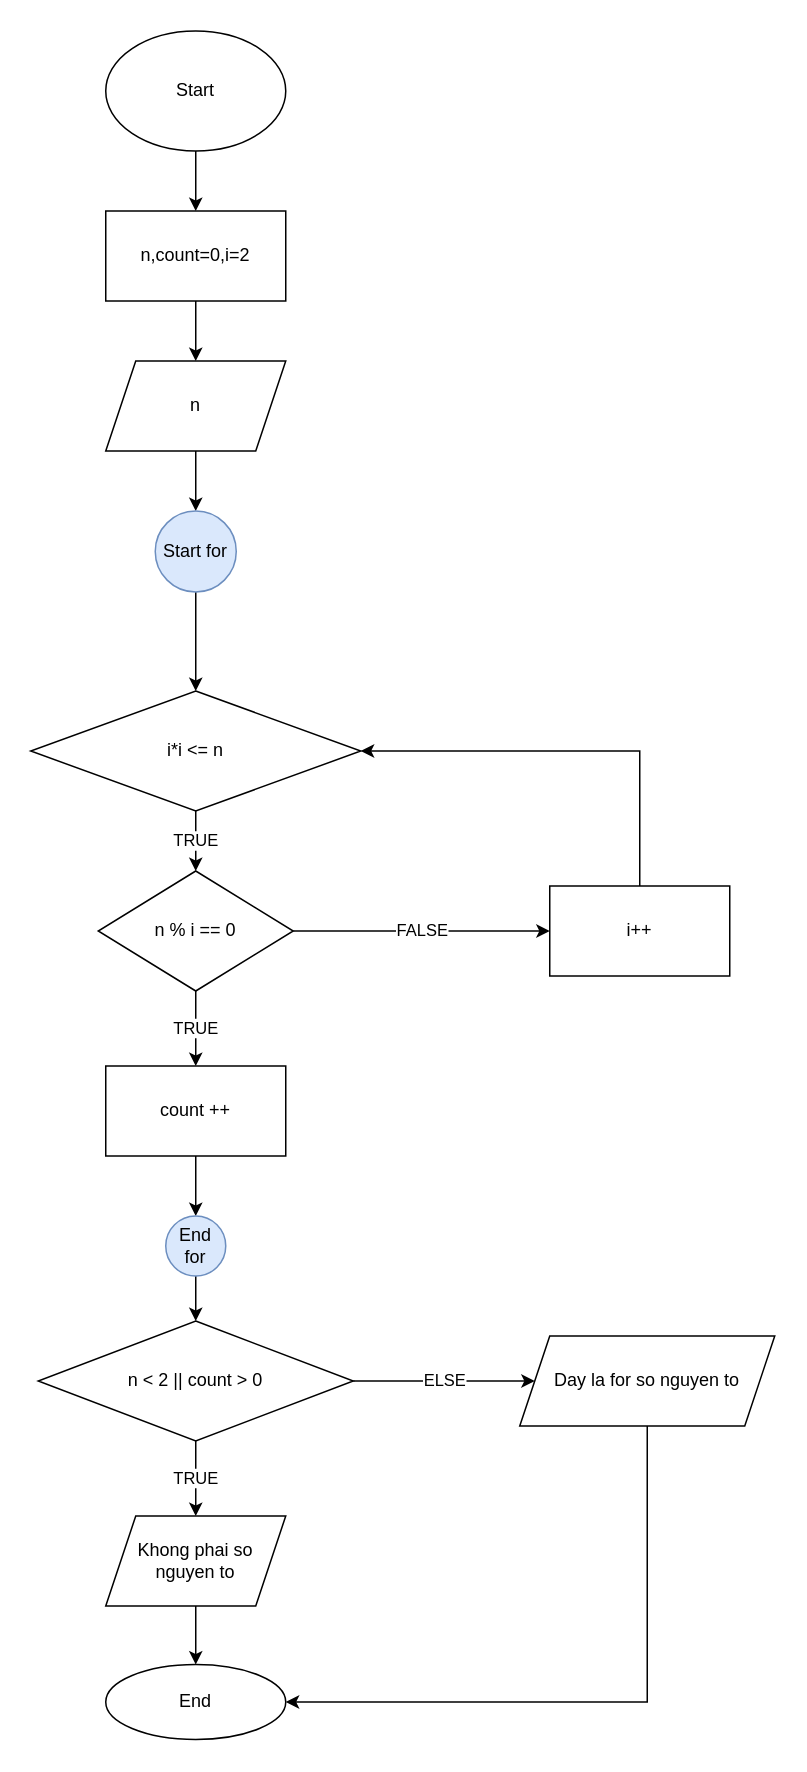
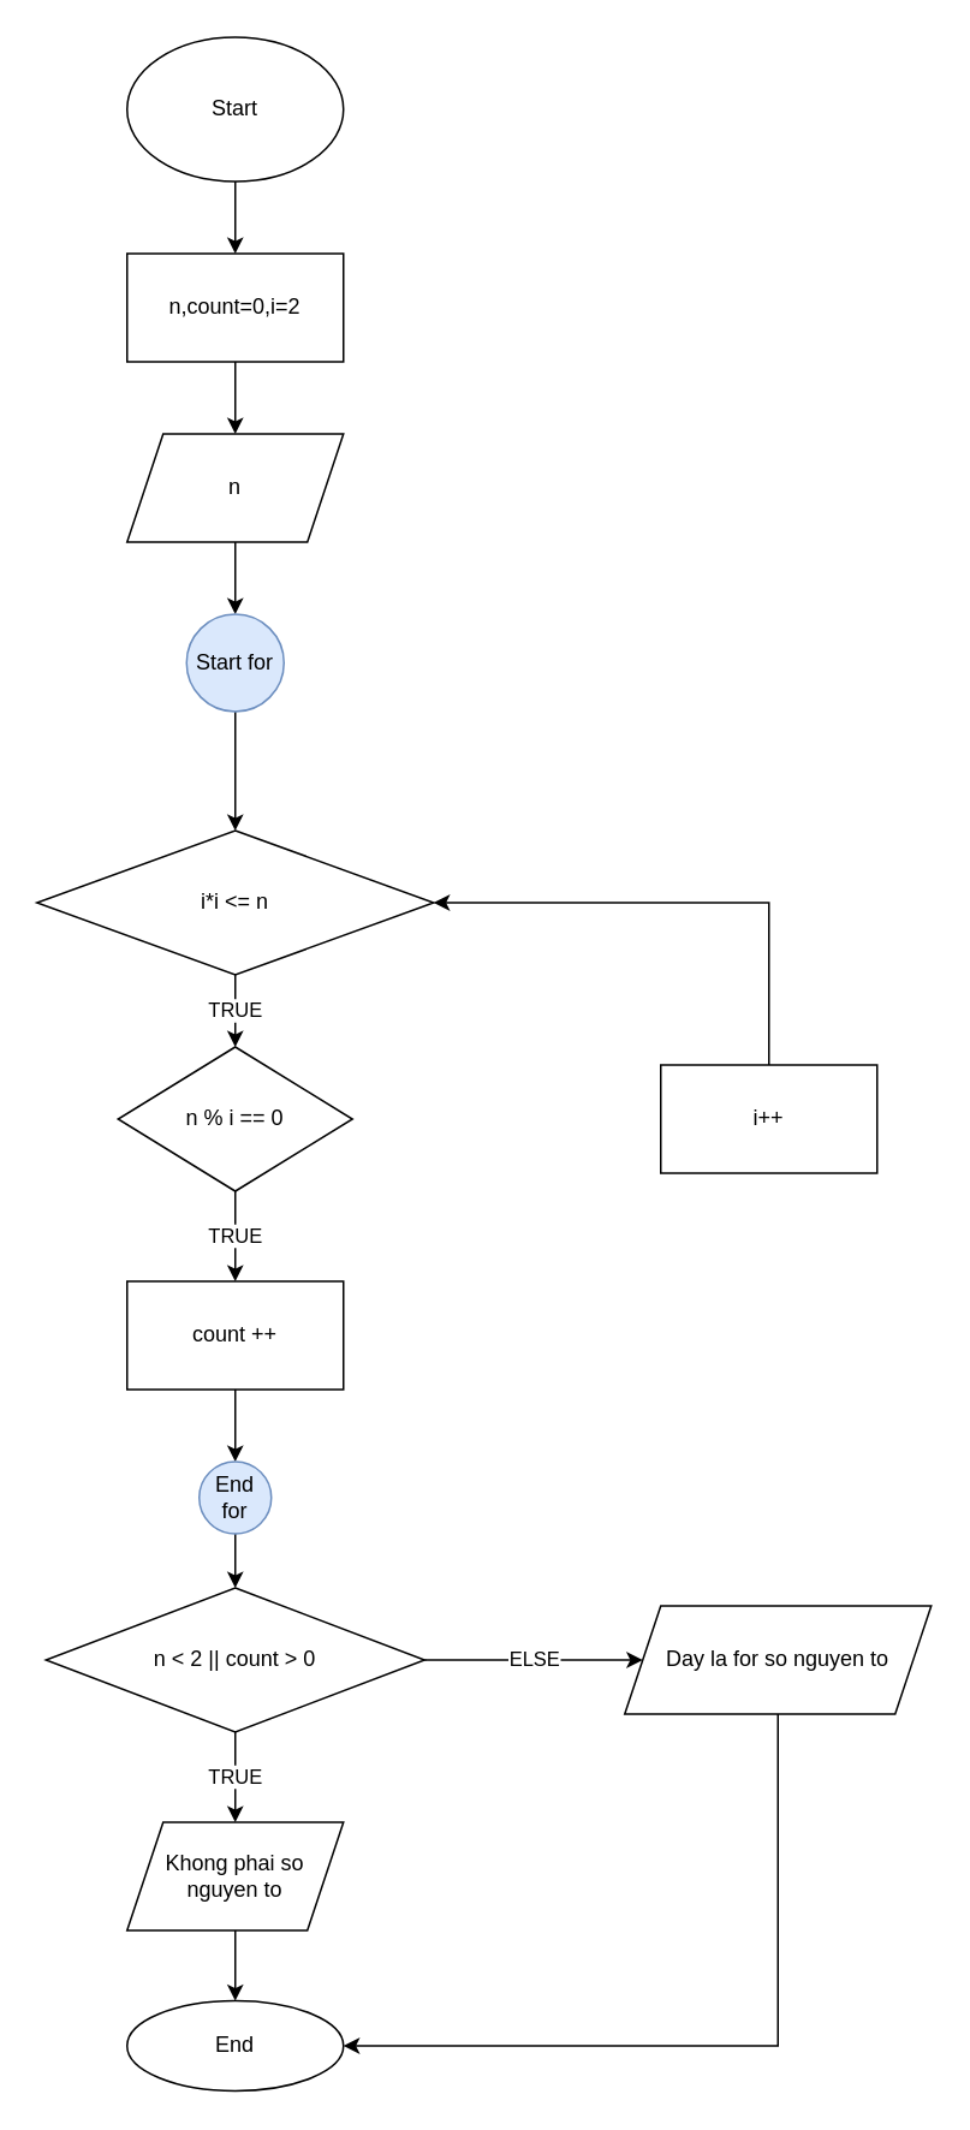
  <mxCell id="0" />
  <mxCell id="1" parent="0" />
  <mxCell id="2" value="" style="edgeStyle=orthogonalEdgeStyle;rounded=0;orthogonalLoop=1;jettySize=auto;html=1;" edge="1" parent="1" source="3" target="5"><mxGeometry relative="1" as="geometry" /></mxCell>
  <mxCell id="3" value="Start" style="ellipse;whiteSpace=wrap;html=1;" vertex="1" parent="1"><mxGeometry x="70" width="120" height="80" as="geometry" y="20" /></mxCell>
  <mxCell id="4" value="" style="edgeStyle=orthogonalEdgeStyle;rounded=0;orthogonalLoop=1;jettySize=auto;html=1;" edge="1" parent="1" source="5" target="9"><mxGeometry relative="1" as="geometry" /></mxCell>
  <mxCell id="5" value="n,count=0,i=2" style="rounded=0;whiteSpace=wrap;html=1;" vertex="1" parent="1"><mxGeometry x="70" y="140" width="120" height="60" as="geometry" /></mxCell>
  <mxCell id="6" value="TRUE" style="edgeStyle=orthogonalEdgeStyle;rounded=0;orthogonalLoop=1;jettySize=auto;html=1;" edge="1" parent="1" source="7" target="14"><mxGeometry relative="1" as="geometry" /></mxCell>
  <mxCell id="7" value="i*i &amp;lt;= n" style="rhombus;whiteSpace=wrap;html=1;" vertex="1" parent="1"><mxGeometry x="20" y="460" width="220" height="80" as="geometry" /></mxCell>
  <mxCell id="8" value="" style="edgeStyle=orthogonalEdgeStyle;rounded=0;orthogonalLoop=1;jettySize=auto;html=1;" edge="1" parent="1" source="9" target="11"><mxGeometry relative="1" as="geometry" /></mxCell>
  <mxCell id="9" value="n" style="shape=parallelogram;perimeter=parallelogramPerimeter;whiteSpace=wrap;html=1;fixedSize=1;" vertex="1" parent="1"><mxGeometry x="70" y="240" width="120" height="60" as="geometry" /></mxCell>
  <mxCell id="10" value="" style="edgeStyle=orthogonalEdgeStyle;rounded=0;orthogonalLoop=1;jettySize=auto;html=1;" edge="1" parent="1" source="11" target="7"><mxGeometry relative="1" as="geometry" /></mxCell>
  <mxCell id="11" value="Start for" style="ellipse;whiteSpace=wrap;html=1;aspect=fixed;fillColor=#dae8fc;strokeColor=#6c8ebf;" vertex="1" parent="1"><mxGeometry x="103" y="340" width="54" height="54" as="geometry" /></mxCell>
  <mxCell id="12" value="TRUE" style="edgeStyle=orthogonalEdgeStyle;rounded=0;orthogonalLoop=1;jettySize=auto;html=1;" edge="1" parent="1" source="14" target="16"><mxGeometry relative="1" as="geometry" /></mxCell>
- <mxCell id="13" value="FALSE" style="edgeStyle=orthogonalEdgeStyle;rounded=0;orthogonalLoop=1;jettySize=auto;html=1;exitX=1;exitY=0.5;exitDx=0;exitDy=0;entryX=0;entryY=0.5;entryDx=0;entryDy=0;" edge="1" parent="1" source="14" target="20"><mxGeometry relative="1" as="geometry" /></mxCell>
  <mxCell id="14" value="n % i == 0" style="rhombus;whiteSpace=wrap;html=1;" vertex="1" parent="1"><mxGeometry x="65" y="580" width="130" height="80" as="geometry" /></mxCell>
  <mxCell id="15" value="" style="edgeStyle=orthogonalEdgeStyle;rounded=0;orthogonalLoop=1;jettySize=auto;html=1;" edge="1" parent="1" source="16" target="18"><mxGeometry relative="1" as="geometry" /></mxCell>
  <mxCell id="16" value="count ++" style="rounded=0;whiteSpace=wrap;html=1;" vertex="1" parent="1"><mxGeometry x="70" y="710" width="120" height="60" as="geometry" /></mxCell>
  <mxCell id="17" value="" style="edgeStyle=orthogonalEdgeStyle;rounded=0;orthogonalLoop=1;jettySize=auto;html=1;" edge="1" parent="1" source="18" target="23"><mxGeometry relative="1" as="geometry" /></mxCell>
  <mxCell id="18" value="End for" style="ellipse;whiteSpace=wrap;html=1;aspect=fixed;fillColor=#dae8fc;strokeColor=#6c8ebf;" vertex="1" parent="1"><mxGeometry x="110" y="810" width="40" height="40" as="geometry" /></mxCell>
  <mxCell id="19" style="edgeStyle=orthogonalEdgeStyle;rounded=0;orthogonalLoop=1;jettySize=auto;html=1;exitX=0.5;exitY=0;exitDx=0;exitDy=0;entryX=1;entryY=0.5;entryDx=0;entryDy=0;" edge="1" parent="1" source="20" target="7"><mxGeometry relative="1" as="geometry" /></mxCell>
  <mxCell id="20" value="i++" style="rounded=0;whiteSpace=wrap;html=1;" vertex="1" parent="1"><mxGeometry x="366" y="590" width="120" height="60" as="geometry" /></mxCell>
  <mxCell id="21" value="TRUE" style="edgeStyle=orthogonalEdgeStyle;rounded=0;orthogonalLoop=1;jettySize=auto;html=1;" edge="1" parent="1" source="23" target="25"><mxGeometry relative="1" as="geometry" /></mxCell>
  <mxCell id="22" value="ELSE" style="edgeStyle=orthogonalEdgeStyle;rounded=0;orthogonalLoop=1;jettySize=auto;html=1;" edge="1" parent="1" source="23" target="28"><mxGeometry relative="1" as="geometry" /></mxCell>
  <mxCell id="23" value="n &amp;lt; 2 || count &amp;gt; 0" style="rhombus;whiteSpace=wrap;html=1;" vertex="1" parent="1"><mxGeometry x="25" y="880" width="210" height="80" as="geometry" /></mxCell>
  <mxCell id="24" value="" style="edgeStyle=orthogonalEdgeStyle;rounded=0;orthogonalLoop=1;jettySize=auto;html=1;" edge="1" parent="1" source="25" target="26"><mxGeometry relative="1" as="geometry" /></mxCell>
  <mxCell id="25" value="Khong phai so nguyen to" style="shape=parallelogram;perimeter=parallelogramPerimeter;whiteSpace=wrap;html=1;fixedSize=1;" vertex="1" parent="1"><mxGeometry x="70" y="1010" width="120" height="60" as="geometry" /></mxCell>
  <mxCell id="26" value="End" style="ellipse;whiteSpace=wrap;html=1;" vertex="1" parent="1"><mxGeometry x="70" y="1109" width="120" height="50" as="geometry" /></mxCell>
  <mxCell id="27" style="edgeStyle=orthogonalEdgeStyle;rounded=0;orthogonalLoop=1;jettySize=auto;html=1;exitX=0.5;exitY=1;exitDx=0;exitDy=0;entryX=1;entryY=0.5;entryDx=0;entryDy=0;" edge="1" parent="1" source="28" target="26"><mxGeometry relative="1" as="geometry" /></mxCell>
  <mxCell id="28" value="Day la for so nguyen to" style="shape=parallelogram;perimeter=parallelogramPerimeter;whiteSpace=wrap;html=1;fixedSize=1;" vertex="1" parent="1"><mxGeometry x="346" y="890" width="170" height="60" as="geometry" /></mxCell>
